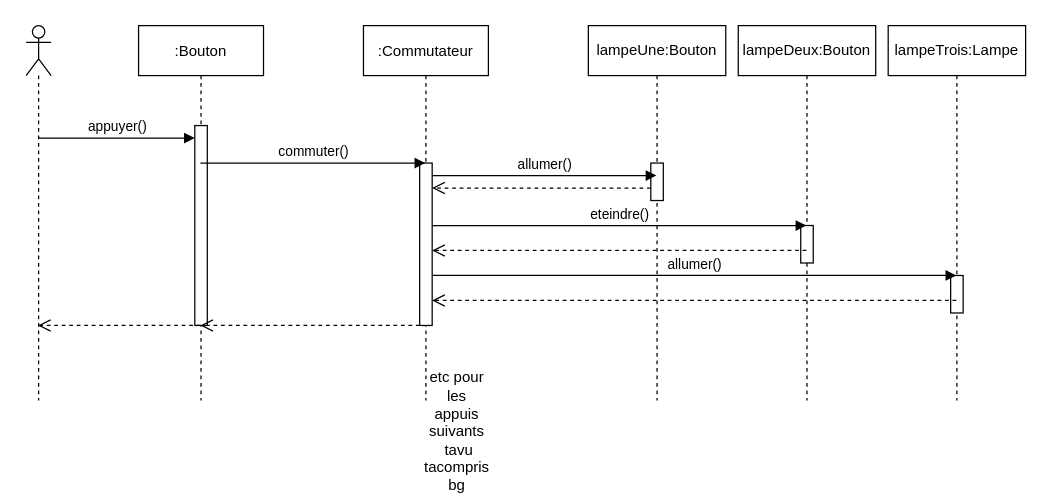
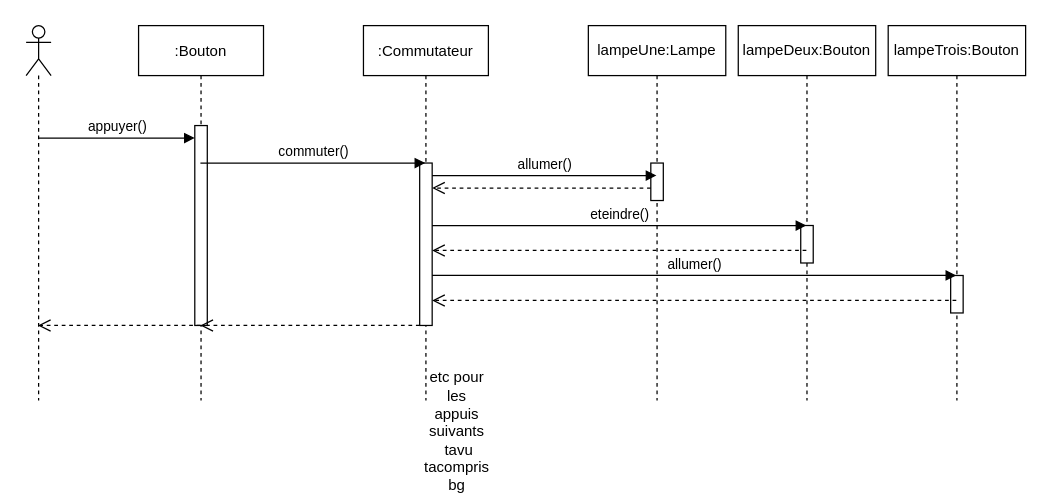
  <mxCell id="0" />
  <mxCell id="1" parent="0" />
  <mxCell id="2" value=":Bouton" style="shape=umlLifeline;perimeter=lifelinePerimeter;container=1;collapsible=0;recursiveResize=0;rounded=0;shadow=0;strokeWidth=1;" parent="1" vertex="1"><mxGeometry x="110" y="20" width="100" height="300" as="geometry" /></mxCell>
  <mxCell id="3" value="" style="html=1;points=[];perimeter=orthogonalPerimeter;" vertex="1" parent="2"><mxGeometry x="45" y="80" width="10" height="160" as="geometry" /></mxCell>
  <mxCell id="4" value=":Commutateur" style="shape=umlLifeline;perimeter=lifelinePerimeter;container=1;collapsible=0;recursiveResize=0;rounded=0;shadow=0;strokeWidth=1;" parent="1" vertex="1"><mxGeometry x="290" y="20" width="100" height="300" as="geometry" /></mxCell>
- <mxCell id="5" value="lampeUne:Bouton" style="shape=umlLifeline;perimeter=lifelinePerimeter;whiteSpace=wrap;html=1;container=1;collapsible=0;recursiveResize=0;outlineConnect=0;" vertex="1" parent="1"><mxGeometry x="470" y="20" width="110" height="300" as="geometry" /></mxCell>
+ <mxCell id="5" value="lampeUne:Lampe" style="shape=umlLifeline;perimeter=lifelinePerimeter;whiteSpace=wrap;html=1;container=1;collapsible=0;recursiveResize=0;outlineConnect=0;" vertex="1" parent="1"><mxGeometry x="470" y="20" width="110" height="300" as="geometry" /></mxCell>
  <mxCell id="6" value="" style="html=1;points=[];perimeter=orthogonalPerimeter;" vertex="1" parent="5"><mxGeometry x="50" y="110" width="10" height="30" as="geometry" /></mxCell>
  <mxCell id="7" value="lampeDeux:Bouton" style="shape=umlLifeline;perimeter=lifelinePerimeter;whiteSpace=wrap;html=1;container=1;collapsible=0;recursiveResize=0;outlineConnect=0;" vertex="1" parent="1"><mxGeometry x="590" y="20" width="110" height="300" as="geometry" /></mxCell>
  <mxCell id="8" value="" style="html=1;points=[];perimeter=orthogonalPerimeter;" vertex="1" parent="7"><mxGeometry x="50" y="160" width="10" height="30" as="geometry" /></mxCell>
- <mxCell id="9" value="lampeTrois:Lampe" style="shape=umlLifeline;perimeter=lifelinePerimeter;whiteSpace=wrap;html=1;container=1;collapsible=0;recursiveResize=0;outlineConnect=0;" vertex="1" parent="1"><mxGeometry x="710" y="20" width="110" height="300" as="geometry" /></mxCell>
+ <mxCell id="9" value="lampeTrois:Bouton" style="shape=umlLifeline;perimeter=lifelinePerimeter;whiteSpace=wrap;html=1;container=1;collapsible=0;recursiveResize=0;outlineConnect=0;" vertex="1" parent="1"><mxGeometry x="710" y="20" width="110" height="300" as="geometry" /></mxCell>
  <mxCell id="10" value="" style="html=1;points=[];perimeter=orthogonalPerimeter;" vertex="1" parent="9"><mxGeometry x="50" y="200" width="10" height="30" as="geometry" /></mxCell>
  <mxCell id="11" value="" style="html=1;points=[];perimeter=orthogonalPerimeter;" vertex="1" parent="1"><mxGeometry x="335" y="130" width="10" height="130" as="geometry" /></mxCell>
  <mxCell id="12" value="&lt;div&gt;commuter()&lt;/div&gt;" style="html=1;verticalAlign=bottom;endArrow=block;" edge="1" parent="1" source="2" target="4"><mxGeometry width="80" relative="1" as="geometry"><mxPoint x="330" y="240" as="sourcePoint" /><mxPoint x="410" y="240" as="targetPoint" /><Array as="points"><mxPoint x="250" y="130" /></Array></mxGeometry></mxCell>
  <mxCell id="13" value="allumer()" style="html=1;verticalAlign=bottom;endArrow=block;" edge="1" parent="1" target="5"><mxGeometry width="80" relative="1" as="geometry"><mxPoint x="345" y="140" as="sourcePoint" /><mxPoint x="425" y="140" as="targetPoint" /></mxGeometry></mxCell>
  <mxCell id="14" value="eteindre()" style="html=1;verticalAlign=bottom;endArrow=block;" edge="1" parent="1" source="11" target="7"><mxGeometry width="80" relative="1" as="geometry"><mxPoint x="345" y="140" as="sourcePoint" /><mxPoint x="524.5" y="140" as="targetPoint" /><Array as="points"><mxPoint x="590" y="180" /></Array></mxGeometry></mxCell>
  <mxCell id="15" value="allumer()" style="html=1;verticalAlign=bottom;endArrow=block;" edge="1" parent="1" source="11" target="9"><mxGeometry width="80" relative="1" as="geometry"><mxPoint x="330" y="240" as="sourcePoint" /><mxPoint x="410" y="240" as="targetPoint" /><Array as="points"><mxPoint x="520" y="220" /><mxPoint x="600" y="220" /></Array></mxGeometry></mxCell>
  <mxCell id="16" value="" style="shape=umlLifeline;participant=umlActor;perimeter=lifelinePerimeter;whiteSpace=wrap;html=1;container=1;collapsible=0;recursiveResize=0;verticalAlign=top;spacingTop=36;outlineConnect=0;" vertex="1" parent="1"><mxGeometry x="20" y="20" width="20" height="300" as="geometry" /></mxCell>
  <mxCell id="17" value="appuyer()" style="html=1;verticalAlign=bottom;endArrow=block;" edge="1" parent="1" source="16" target="3"><mxGeometry width="80" relative="1" as="geometry"><mxPoint x="330" y="240" as="sourcePoint" /><mxPoint x="410" y="240" as="targetPoint" /><Array as="points"><mxPoint x="100" y="110" /></Array></mxGeometry></mxCell>
  <mxCell id="18" value="" style="html=1;verticalAlign=bottom;endArrow=open;dashed=1;endSize=8;" edge="1" parent="1" source="6" target="11"><mxGeometry relative="1" as="geometry"><mxPoint x="410" y="240" as="sourcePoint" /><mxPoint x="330" y="240" as="targetPoint" /><Array as="points"><mxPoint x="470" y="150" /></Array></mxGeometry></mxCell>
  <mxCell id="19" value="" style="html=1;verticalAlign=bottom;endArrow=open;dashed=1;endSize=8;" edge="1" parent="1" source="7" target="11"><mxGeometry x="-0.035" y="-10" relative="1" as="geometry"><mxPoint x="630" y="200" as="sourcePoint" /><mxPoint x="550" y="200" as="targetPoint" /><Array as="points"><mxPoint x="590" y="200" /><mxPoint x="540" y="200" /><mxPoint x="480" y="200" /></Array><mxPoint as="offset" /></mxGeometry></mxCell>
  <mxCell id="20" value="" style="html=1;verticalAlign=bottom;endArrow=open;dashed=1;endSize=8;" edge="1" parent="1" source="9" target="11"><mxGeometry relative="1" as="geometry"><mxPoint x="730" y="250" as="sourcePoint" /><mxPoint x="650" y="250" as="targetPoint" /><Array as="points"><mxPoint x="600" y="240" /></Array></mxGeometry></mxCell>
  <mxCell id="21" value="" style="html=1;verticalAlign=bottom;endArrow=open;dashed=1;endSize=8;" edge="1" parent="1" source="11" target="2"><mxGeometry relative="1" as="geometry"><mxPoint x="320" y="250" as="sourcePoint" /><mxPoint x="240" y="250" as="targetPoint" /><Array as="points"><mxPoint x="290" y="260" /></Array></mxGeometry></mxCell>
  <mxCell id="22" value="" style="html=1;verticalAlign=bottom;endArrow=open;dashed=1;endSize=8;" edge="1" parent="1" source="2" target="16"><mxGeometry relative="1" as="geometry"><mxPoint x="130" y="240" as="sourcePoint" /><mxPoint x="50" y="240" as="targetPoint" /><Array as="points"><mxPoint x="120" y="260" /></Array></mxGeometry></mxCell>
  <mxCell id="23" value="&lt;div&gt;etc pour les appuis suivants&lt;/div&gt;&amp;nbsp;tavu tacompris bg" style="text;html=1;strokeColor=none;fillColor=none;align=center;verticalAlign=middle;whiteSpace=wrap;rounded=0;" vertex="1" parent="1"><mxGeometry x="345" y="335" width="40" height="20" as="geometry" /></mxCell>
